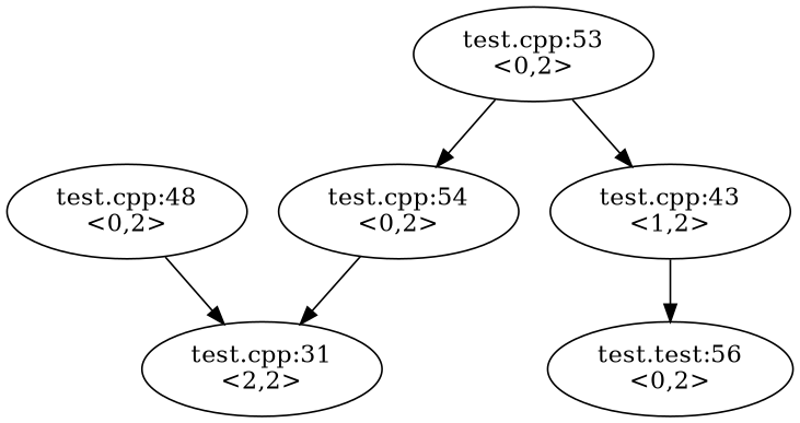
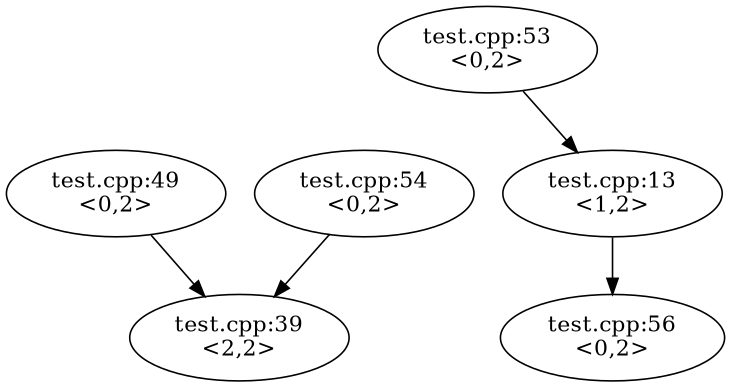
  digraph {
-   n1 [label="test.cpp:48\n<0,2>"]
-   n2 [label="test.cpp:31\n<2,2>"]
+   n1 [label="test.cpp:49\n<0,2>"]
+   n2 [label="test.cpp:39\n<2,2>"]
    n3 [label="test.cpp:53\n<0,2>"]
-   n4 [label="test.cpp:43\n<1,2>"]
+   n4 [label="test.cpp:13\n<1,2>"]
    n5 [label="test.cpp:54\n<0,2>"]
-   n6 [label="test.test:56\n<0,2>"]
+   n6 [label="test.cpp:56\n<0,2>"]
    n1 -> n2
    n3 -> n4
-   n3 -> n5
    n4 -> n6
    n5 -> n2
  }
